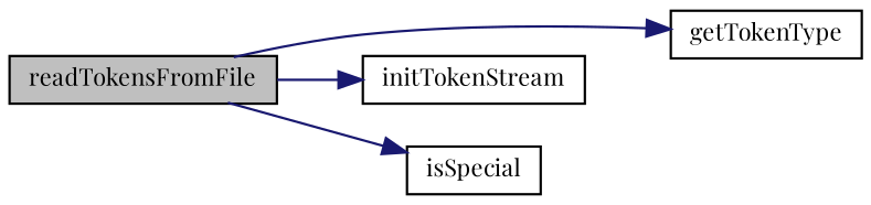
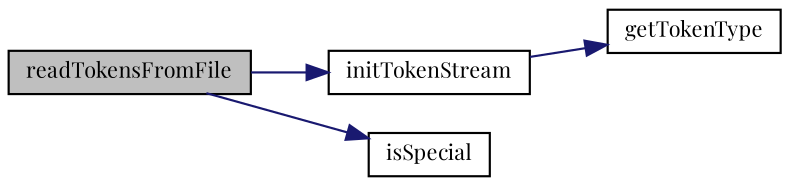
  digraph {
    fontname="Playfair Display"
    rankdir=LR
    node [color=black fillcolor=white fontname="Playfair Display" fontsize=10 shape=record style=filled]
    edge [color=midnightblue fontname="Playfair Display" fontsize=10 labelfontname="LiberationSans-Regular.ttf" labelfontsize=10 style=solid]
    n1 [fillcolor=grey75 fontcolor=black height=0.2 label=readTokensFromFile width=0.4]
    n2 [height=0.2 label=getTokenType width=0.4]
    n3 [height=0.2 label=initTokenStream width=0.4]
    n4 [height=0.2 label=isSpecial width=0.4]
-   n1 -> n2
+   n3 -> n2
    n1 -> n3
    n1 -> n4
  }
